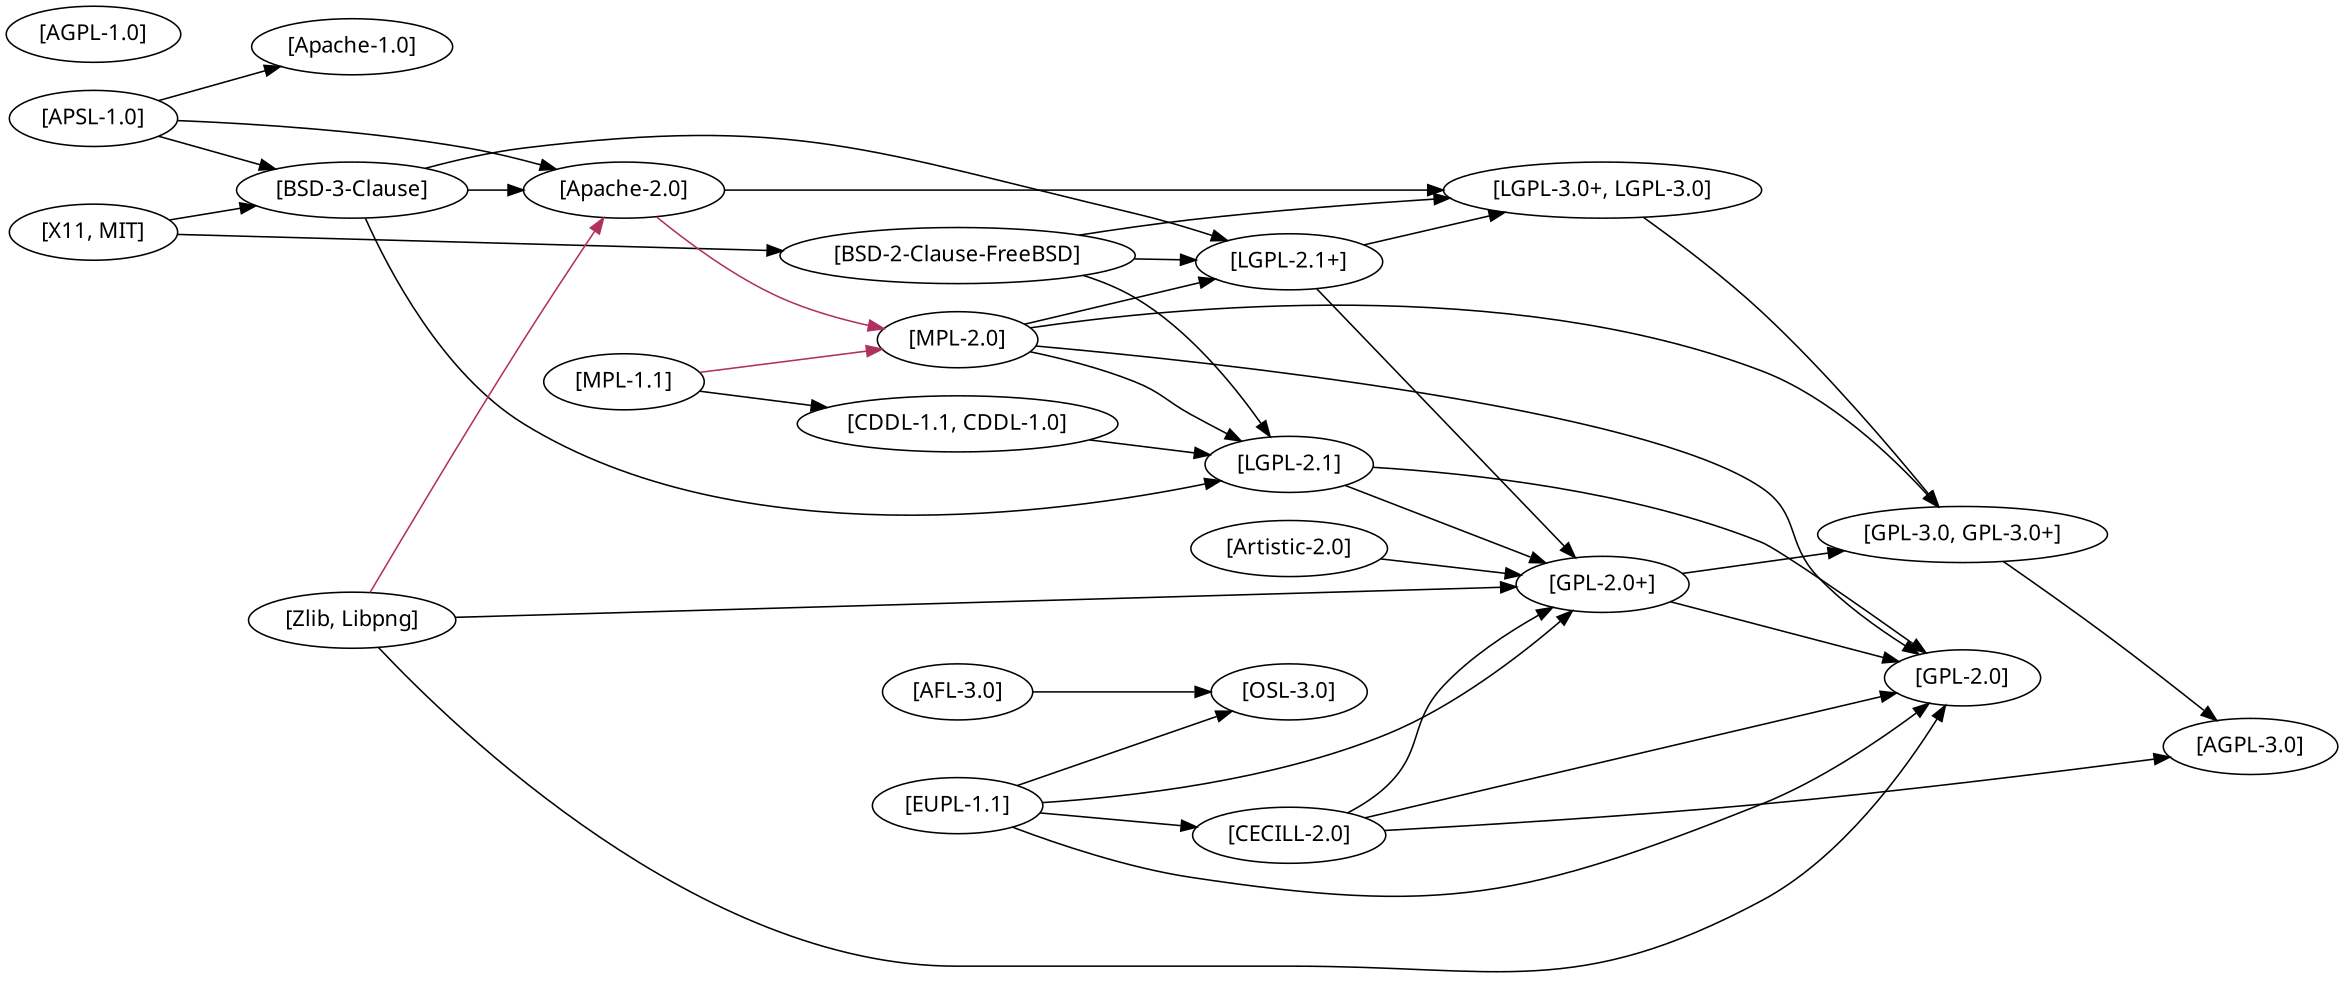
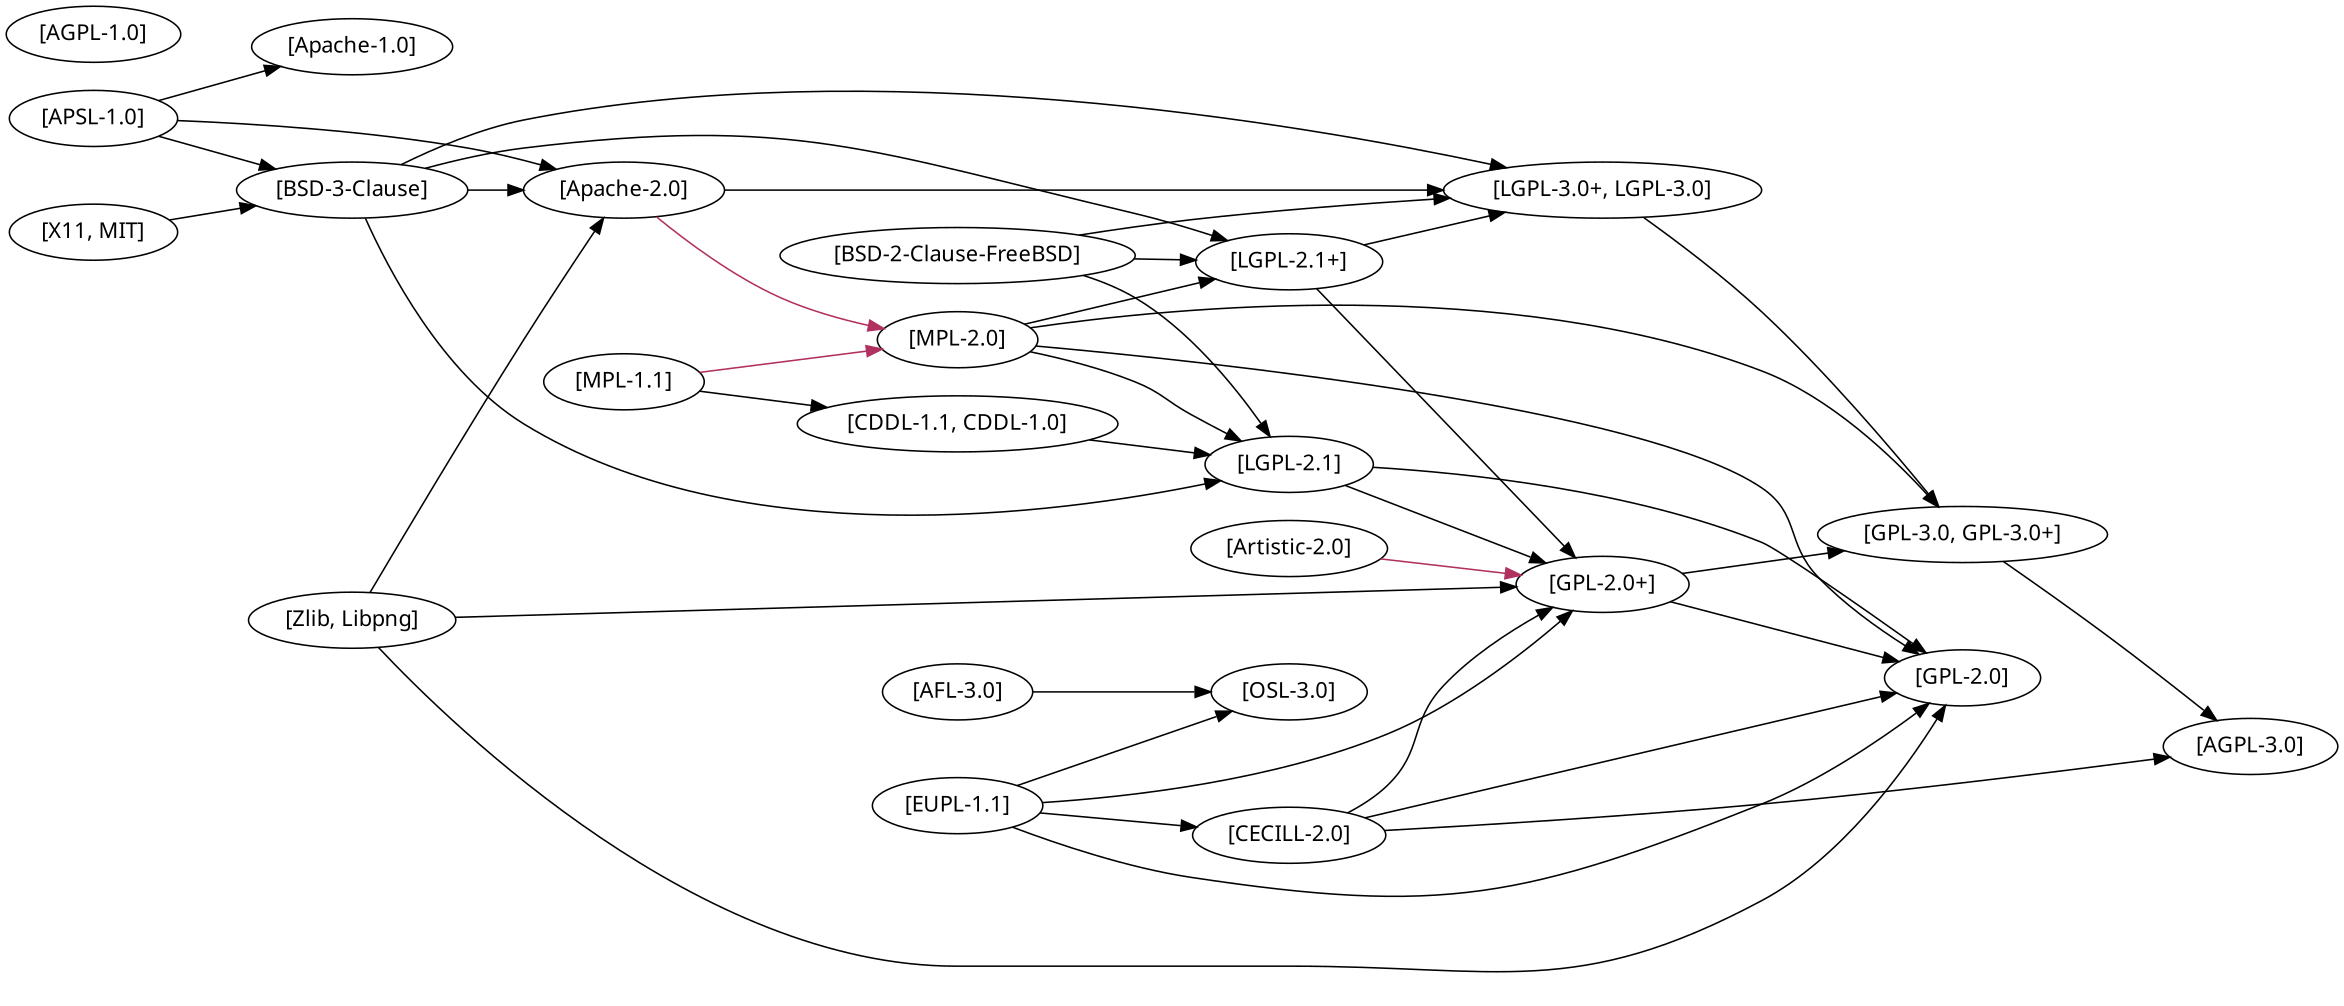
  digraph {
    fontname="Noto Sans"
    rankdir=LR
    node [fontname="Noto Sans"]
    edge [color=black fontname="Noto Sans"]
    n1 [label="[AFL-3.0]"]
    n2 [label="[OSL-3.0]"]
    n3 [label="[X11, MIT]"]
    n4 [label="[BSD-2-Clause-FreeBSD]"]
    n5 [label="[BSD-3-Clause]"]
    n6 [label="[LGPL-2.1]"]
    n7 [label="[LGPL-2.1+]"]
    n8 [label="[LGPL-3.0+, LGPL-3.0]"]
    n9 [label="[Apache-2.0]"]
    n10 [label="[GPL-2.0]"]
    n11 [label="[GPL-2.0+]"]
    n12 [label="[GPL-3.0, GPL-3.0+]"]
    n13 [label="[MPL-2.0]"]
    n14 [label="[Zlib, Libpng]"]
    n15 [label="[CDDL-1.1, CDDL-1.0]"]
    n16 [label="[MPL-1.1]"]
    n17 [label="[Artistic-2.0]"]
    n18 [label="[AGPL-3.0]"]
    n19 [label="[EUPL-1.1]"]
    n20 [label="[CECILL-2.0]"]
    n21 [label="[AGPL-1.0]"]
    n22 [label="[Apache-1.0]"]
    n23 [label="[APSL-1.0]"]
    n1 -> n2
-   n3 -> n4
    n3 -> n5
    n4 -> n6
    n4 -> n7
    n4 -> n8
    n5 -> n6
    n5 -> n7
+   n5 -> n8
    n5 -> n9
    n6 -> n10
    n6 -> n11
    n7 -> n8
    n7 -> n11
    n8 -> n12
    n9 -> n8
    n9 -> n13 [color=maroon]
    n11 -> n10
    n11 -> n12
    n12 -> n18
    n13 -> n6
    n13 -> n7
    n13 -> n10
    n13 -> n12
-   n14 -> n9 [color=maroon]
+   n14 -> n9
    n14 -> n10
    n14 -> n11
    n15 -> n6
    n16 -> n13 [color=maroon]
    n16 -> n15
-   n17 -> n11
+   n17 -> n11 [color=maroon]
    n19 -> n2
    n19 -> n10
    n19 -> n11
    n19 -> n20
    n20 -> n10
    n20 -> n11
    n20 -> n18
    n23 -> n5
    n23 -> n9
    n23 -> n22
  }
